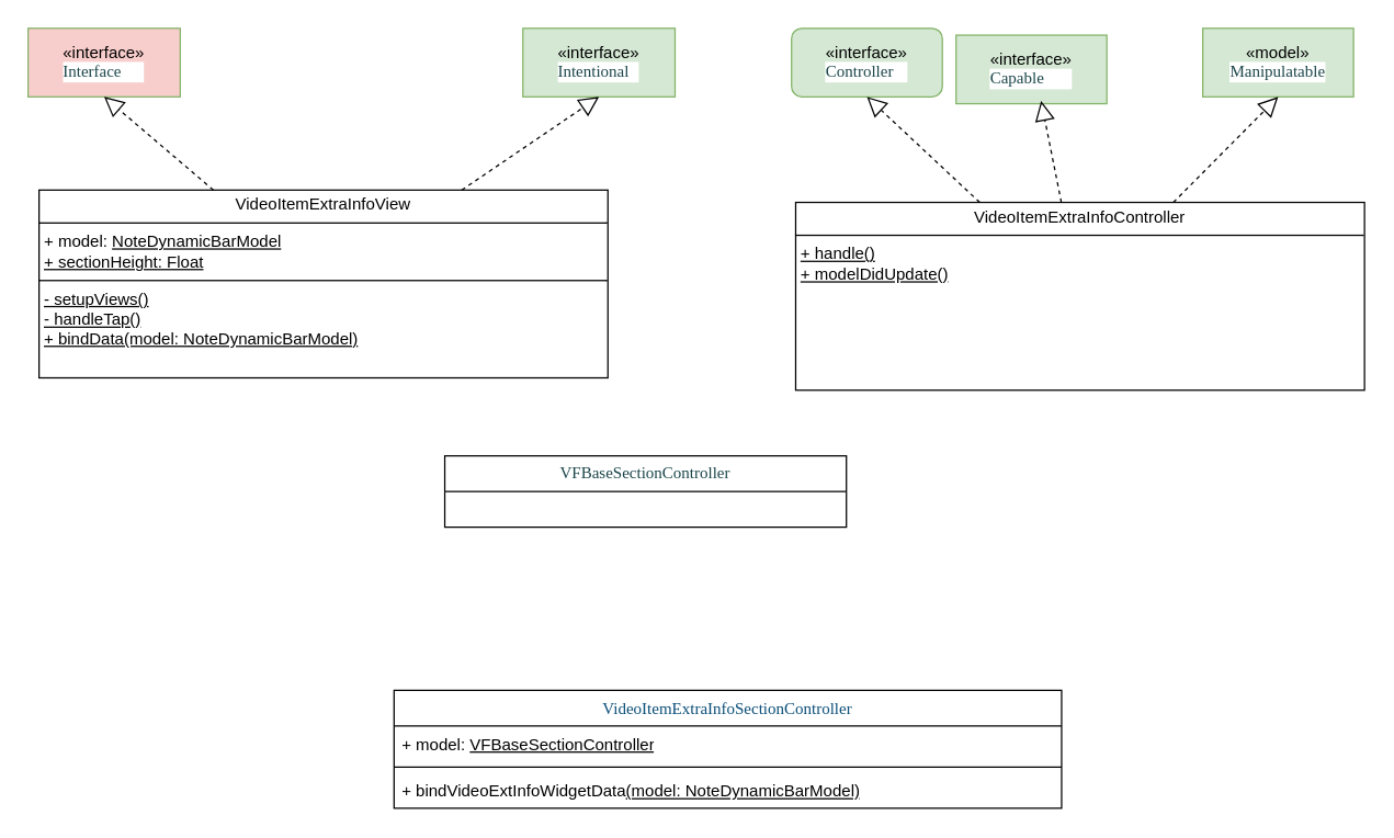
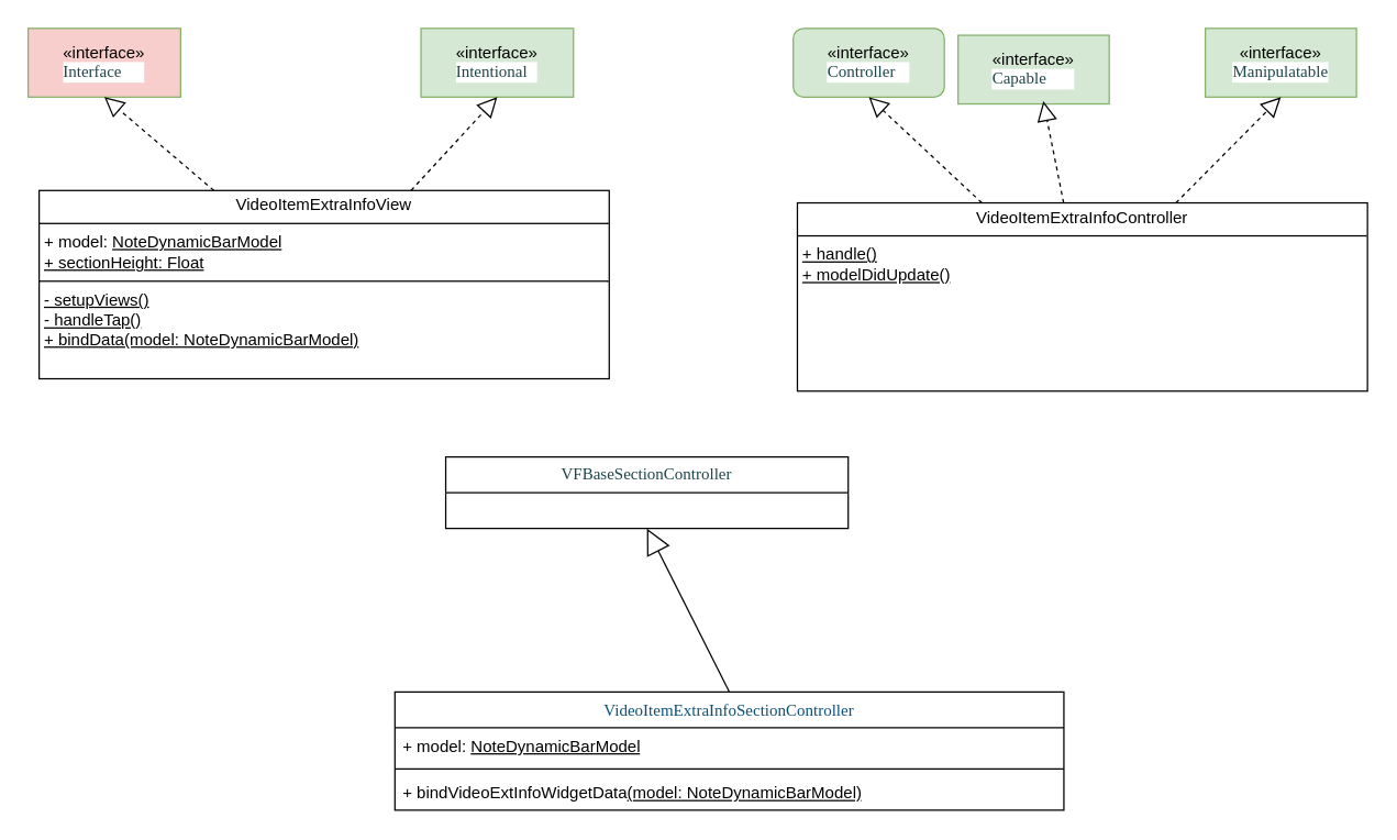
  <mxCell id="0" />
  <mxCell id="1" parent="0" />
  <mxCell id="2" value="«interface»&lt;br&gt;&lt;p style=&quot;margin: 0px; font-variant-numeric: normal; font-variant-east-asian: normal; font-stretch: normal; line-height: normal; font-family: Menlo; color: rgb(28, 70, 74); background-color: rgb(255, 255, 255); text-align: start;&quot; class=&quot;p1&quot;&gt;Interface&lt;/p&gt;" style="html=1;whiteSpace=wrap;fillColor=#f8cecc;strokeColor=#82b366;" vertex="1" parent="1"><mxGeometry x="20" y="20" width="111" height="50" as="geometry" /></mxCell>
- <mxCell id="3" value="«interface»&lt;br&gt;&lt;p style=&quot;margin: 0px; font-variant-numeric: normal; font-variant-east-asian: normal; font-stretch: normal; line-height: normal; font-family: Menlo; color: rgb(28, 70, 74); background-color: rgb(255, 255, 255); text-align: start;&quot; class=&quot;p1&quot;&gt;Intentional&lt;/p&gt;" style="html=1;whiteSpace=wrap;fillColor=#d5e8d4;strokeColor=#82b366;" vertex="1" parent="1"><mxGeometry x="381" y="20" width="111" height="50" as="geometry" /></mxCell>
+ <mxCell id="3" value="«interface»&lt;br&gt;&lt;p style=&quot;margin: 0px; font-variant-numeric: normal; font-variant-east-asian: normal; font-stretch: normal; line-height: normal; font-family: Menlo; color: rgb(28, 70, 74); background-color: rgb(255, 255, 255); text-align: start;&quot; class=&quot;p1&quot;&gt;Intentional&lt;/p&gt;" style="html=1;whiteSpace=wrap;fillColor=#d5e8d4;strokeColor=#82b366;" vertex="1" parent="1"><mxGeometry x="306" y="20" width="111" height="50" as="geometry" /></mxCell>
  <mxCell id="4" value="&lt;p style=&quot;margin:0px;margin-top:4px;text-align:center;&quot;&gt;&lt;span style=&quot;white-space: nowrap;&quot;&gt;VideoItemExtraInfoView&lt;/span&gt;&lt;br&gt;&lt;/p&gt;&lt;hr size=&quot;1&quot; style=&quot;border-style:solid;&quot;&gt;&lt;p style=&quot;margin:0px;margin-left:4px;&quot;&gt;+ model:&amp;nbsp;&lt;span style=&quot;text-decoration-line: underline; white-space: nowrap; background-color: initial;&quot;&gt;NoteDynamicBarModel&lt;/span&gt;&lt;/p&gt;&lt;p style=&quot;margin:0px;margin-left:4px;&quot;&gt;&lt;span style=&quot;text-decoration-line: underline; white-space: nowrap; background-color: initial;&quot;&gt;+ sectionHeight: Float&lt;/span&gt;&lt;/p&gt;&lt;hr size=&quot;1&quot; style=&quot;border-style:solid;&quot;&gt;&lt;p style=&quot;margin:0px;margin-left:4px;&quot;&gt;&lt;span style=&quot;white-space: nowrap; text-decoration-line: underline;&quot;&gt;- setupViews()&lt;/span&gt;&lt;/p&gt;&lt;p style=&quot;margin:0px;margin-left:4px;&quot;&gt;&lt;span style=&quot;white-space: nowrap; text-decoration-line: underline;&quot;&gt;- handleTap()&lt;/span&gt;&lt;/p&gt;&lt;p style=&quot;margin:0px;margin-left:4px;&quot;&gt;&lt;span style=&quot;white-space: nowrap; text-decoration-line: underline;&quot;&gt;+ bindData(model: NoteDynamicBarModel)&lt;/span&gt;&lt;br&gt;&lt;/p&gt;" style="verticalAlign=top;align=left;overflow=fill;html=1;whiteSpace=wrap;" vertex="1" parent="1"><mxGeometry x="28" y="138" width="415" height="137" as="geometry" /></mxCell>
  <mxCell id="5" value="" style="endArrow=block;dashed=1;endFill=0;endSize=12;html=1;rounded=0;entryX=0.5;entryY=1;entryDx=0;entryDy=0;" edge="1" parent="1" source="4" target="3"><mxGeometry width="160" relative="1" as="geometry"><mxPoint x="235.5" y="-22" as="sourcePoint" /><mxPoint x="235.5" y="-22" as="targetPoint" /></mxGeometry></mxCell>
  <mxCell id="6" value="" style="endArrow=block;dashed=1;endFill=0;endSize=12;html=1;rounded=0;entryX=0.5;entryY=1;entryDx=0;entryDy=0;" edge="1" parent="1" source="4" target="2"><mxGeometry width="160" relative="1" as="geometry"><mxPoint x="235.5" y="-22" as="sourcePoint" /><mxPoint x="235.5" y="-22" as="targetPoint" /></mxGeometry></mxCell>
  <mxCell id="7" value="«interface»&lt;br&gt;&lt;p style=&quot;margin: 0px; font-variant-numeric: normal; font-variant-east-asian: normal; font-stretch: normal; line-height: normal; font-family: Menlo; color: rgb(28, 70, 74); background-color: rgb(255, 255, 255); text-align: start;&quot; class=&quot;p1&quot;&gt;Controller&lt;/p&gt;" style="html=1;whiteSpace=wrap;fillColor=#d5e8d4;strokeColor=#82b366;rounded=1;" vertex="1" parent="1"><mxGeometry x="577" y="20" width="110" height="50" as="geometry" /></mxCell>
  <mxCell id="8" value="«interface»&lt;br&gt;&lt;p style=&quot;margin: 0px; font-variant-numeric: normal; font-variant-east-asian: normal; font-stretch: normal; line-height: normal; font-family: Menlo; color: rgb(28, 70, 74); background-color: rgb(255, 255, 255); text-align: start;&quot; class=&quot;p1&quot;&gt;Capable&lt;/p&gt;" style="html=1;whiteSpace=wrap;fillColor=#d5e8d4;strokeColor=#82b366;" vertex="1" parent="1"><mxGeometry x="697" y="25" width="110" height="50" as="geometry" /></mxCell>
- <mxCell id="9" value="«model»&lt;br&gt;&lt;p style=&quot;margin: 0px; font-variant-numeric: normal; font-variant-east-asian: normal; font-stretch: normal; line-height: normal; font-family: Menlo; color: rgb(28, 70, 74); background-color: rgb(255, 255, 255); text-align: start;&quot; class=&quot;p1&quot;&gt;Manipulatable&lt;/p&gt;" style="html=1;whiteSpace=wrap;fillColor=#d5e8d4;strokeColor=#82b366;" vertex="1" parent="1"><mxGeometry x="877" y="20" width="110" height="50" as="geometry" /></mxCell>
+ <mxCell id="9" value="«interface»&lt;br&gt;&lt;p style=&quot;margin: 0px; font-variant-numeric: normal; font-variant-east-asian: normal; font-stretch: normal; line-height: normal; font-family: Menlo; color: rgb(28, 70, 74); background-color: rgb(255, 255, 255); text-align: start;&quot; class=&quot;p1&quot;&gt;Manipulatable&lt;/p&gt;" style="html=1;whiteSpace=wrap;fillColor=#d5e8d4;strokeColor=#82b366;" vertex="1" parent="1"><mxGeometry x="877" y="20" width="110" height="50" as="geometry" /></mxCell>
  <mxCell id="10" value="&lt;p style=&quot;margin:0px;margin-top:4px;text-align:center;&quot;&gt;&lt;span style=&quot;white-space: nowrap;&quot;&gt;VideoItemExtraInfoController&lt;/span&gt;&lt;br&gt;&lt;/p&gt;&lt;hr size=&quot;1&quot; style=&quot;border-style:solid;&quot;&gt;&lt;p style=&quot;margin:0px;margin-left:4px;&quot;&gt;&lt;/p&gt;&lt;p style=&quot;margin:0px;margin-left:4px;&quot;&gt;&lt;span style=&quot;white-space: nowrap; text-decoration-line: underline;&quot;&gt;+ handle()&lt;/span&gt;&lt;/p&gt;&lt;p style=&quot;margin:0px;margin-left:4px;&quot;&gt;&lt;span style=&quot;white-space: nowrap; text-decoration-line: underline;&quot;&gt;+ modelDidUpdate()&lt;/span&gt;&lt;br&gt;&lt;/p&gt;" style="verticalAlign=top;align=left;overflow=fill;html=1;whiteSpace=wrap;" vertex="1" parent="1"><mxGeometry x="580" y="147" width="415" height="137" as="geometry" /></mxCell>
  <mxCell id="11" value="" style="endArrow=block;dashed=1;endFill=0;endSize=12;html=1;rounded=0;entryX=0.5;entryY=1;entryDx=0;entryDy=0;" edge="1" parent="1" source="10" target="7"><mxGeometry width="160" relative="1" as="geometry"><mxPoint x="787.5" y="-13" as="sourcePoint" /><mxPoint x="787.5" y="-13" as="targetPoint" /></mxGeometry></mxCell>
  <mxCell id="12" value="" style="endArrow=block;dashed=1;endFill=0;endSize=12;html=1;rounded=0;entryX=0.564;entryY=0.96;entryDx=0;entryDy=0;entryPerimeter=0;" edge="1" parent="1" source="10" target="8"><mxGeometry width="160" relative="1" as="geometry"><mxPoint x="787.5" y="-13" as="sourcePoint" /><mxPoint x="787.5" y="-13" as="targetPoint" /></mxGeometry></mxCell>
  <mxCell id="13" value="" style="endArrow=block;dashed=1;endFill=0;endSize=12;html=1;rounded=0;entryX=0.5;entryY=1;entryDx=0;entryDy=0;" edge="1" parent="1" source="10" target="9"><mxGeometry width="160" relative="1" as="geometry"><mxPoint x="787.5" y="-13" as="sourcePoint" /><mxPoint x="787.5" y="-13" as="targetPoint" /></mxGeometry></mxCell>
  <mxCell id="14" value="&lt;p style=&quot;margin: 0px; font-variant-numeric: normal; font-variant-east-asian: normal; font-stretch: normal; line-height: normal; font-family: Menlo; color: rgb(28, 70, 74); background-color: rgb(255, 255, 255); text-align: start;&quot; class=&quot;p1&quot;&gt;VFBaseSectionController&lt;/p&gt;" style="swimlane;fontStyle=0;childLayout=stackLayout;horizontal=1;startSize=26;fillColor=none;horizontalStack=0;resizeParent=1;resizeParentMax=0;resizeLast=0;collapsible=1;marginBottom=0;whiteSpace=wrap;html=1;" vertex="1" parent="1"><mxGeometry x="324" y="332" width="293" height="52" as="geometry" /></mxCell>
+ <mxCell id="15" value="" style="endArrow=block;endSize=16;endFill=0;html=1;rounded=0;exitX=0.5;exitY=0;exitDx=0;exitDy=0;entryX=0.5;entryY=1;entryDx=0;entryDy=0;" edge="1" parent="1" source="16" target="14"><mxGeometry x="-0.007" width="160" relative="1" as="geometry"><mxPoint x="176" y="464" as="sourcePoint" /><mxPoint x="336" y="464" as="targetPoint" /><mxPoint as="offset" /></mxGeometry></mxCell>
  <mxCell id="16" value="&lt;p style=&quot;margin: 0px; font-variant-numeric: normal; font-variant-east-asian: normal; font-weight: 400; font-stretch: normal; line-height: normal; font-family: Menlo; color: rgb(11, 79, 121); background-color: rgb(255, 255, 255); text-align: start;&quot; class=&quot;p1&quot;&gt;VideoItemExtraInfoSectionController&lt;/p&gt;" style="swimlane;fontStyle=1;align=center;verticalAlign=top;childLayout=stackLayout;horizontal=1;startSize=26;horizontalStack=0;resizeParent=1;resizeParentMax=0;resizeLast=0;collapsible=1;marginBottom=0;whiteSpace=wrap;html=1;" vertex="1" parent="1"><mxGeometry x="287" y="503" width="487" height="86" as="geometry" /></mxCell>
- <mxCell id="17" value="+ model:&amp;nbsp;&lt;span style=&quot;background-color: initial; text-decoration-line: underline; white-space: nowrap;&quot;&gt;VFBaseSectionController&lt;/span&gt;" style="text;strokeColor=none;fillColor=none;align=left;verticalAlign=top;spacingLeft=4;spacingRight=4;overflow=hidden;rotatable=0;points=[[0,0.5],[1,0.5]];portConstraint=eastwest;whiteSpace=wrap;html=1;" vertex="1" parent="16"><mxGeometry y="26" width="487" height="26" as="geometry" /></mxCell>
+ <mxCell id="17" value="+ model:&amp;nbsp;&lt;span style=&quot;background-color: initial; text-decoration-line: underline; white-space: nowrap;&quot;&gt;NoteDynamicBarModel&lt;/span&gt;" style="text;strokeColor=none;fillColor=none;align=left;verticalAlign=top;spacingLeft=4;spacingRight=4;overflow=hidden;rotatable=0;points=[[0,0.5],[1,0.5]];portConstraint=eastwest;whiteSpace=wrap;html=1;" vertex="1" parent="16"><mxGeometry y="26" width="487" height="26" as="geometry" /></mxCell>
  <mxCell id="18" value="" style="line;strokeWidth=1;fillColor=none;align=left;verticalAlign=middle;spacingTop=-1;spacingLeft=3;spacingRight=3;rotatable=0;labelPosition=right;points=[];portConstraint=eastwest;strokeColor=inherit;" vertex="1" parent="16"><mxGeometry y="52" width="487" height="8" as="geometry" /></mxCell>
  <mxCell id="19" value="+&amp;nbsp;bindVideoExtInfoWidgetData&lt;span style=&quot;white-space: nowrap; text-decoration-line: underline;&quot;&gt;(model: NoteDynamicBarModel)&lt;/span&gt;" style="text;strokeColor=none;fillColor=none;align=left;verticalAlign=top;spacingLeft=4;spacingRight=4;overflow=hidden;rotatable=0;points=[[0,0.5],[1,0.5]];portConstraint=eastwest;whiteSpace=wrap;html=1;" vertex="1" parent="16"><mxGeometry y="60" width="487" height="26" as="geometry" /></mxCell>
